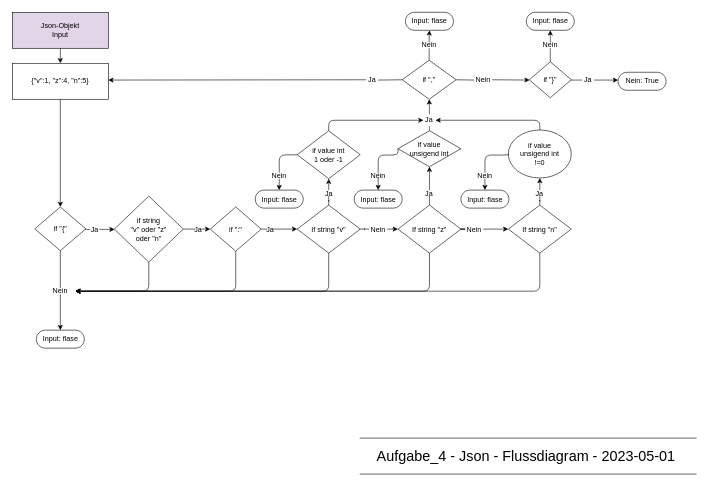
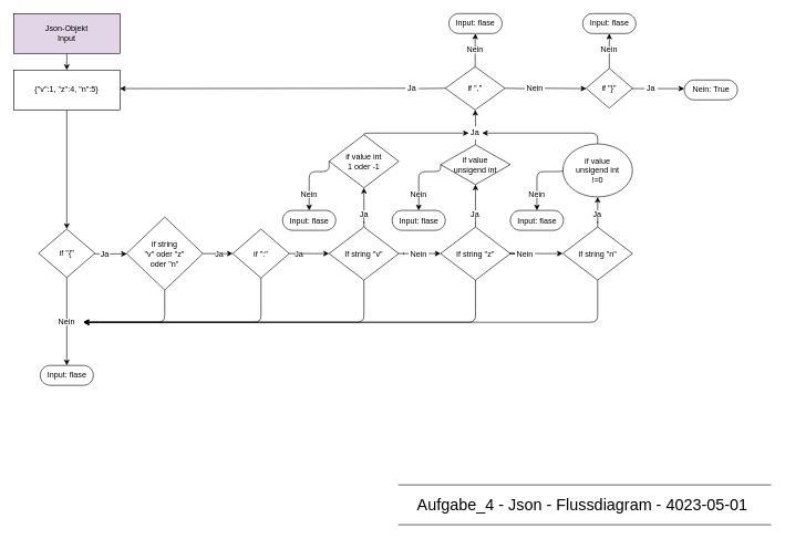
  <mxCell id="0" />
  <mxCell id="1" parent="0" />
  <mxCell id="2" value="" style="edgeStyle=none;html=1;" edge="1" parent="1" source="3" target="5"><mxGeometry relative="1" as="geometry" /></mxCell>
  <mxCell id="3" value="Json-Objekt&lt;br&gt;Input" style="rounded=0;whiteSpace=wrap;html=1;fillColor=#e1d5e7;" vertex="1" parent="1"><mxGeometry x="20" y="20" width="160" height="60" as="geometry" /></mxCell>
  <mxCell id="4" value="" style="edgeStyle=none;html=1;" edge="1" parent="1" source="5" target="13"><mxGeometry relative="1" as="geometry" /></mxCell>
  <mxCell id="5" value="&lt;div style=&quot;text-align: start;&quot;&gt;{&quot;v&quot;:1, &quot;z&quot;:4, &quot;n&quot;:5}&lt;/div&gt;" style="whiteSpace=wrap;html=1;rounded=0;" vertex="1" parent="1"><mxGeometry x="20" y="105" width="160" height="60" as="geometry" /></mxCell>
  <mxCell id="6" value="" style="edgeStyle=orthogonalEdgeStyle;html=1;startArrow=none;" edge="1" parent="1" source="40" target="31"><mxGeometry relative="1" as="geometry" /></mxCell>
  <mxCell id="7" value="" style="edgeStyle=orthogonalEdgeStyle;html=1;startArrow=none;" edge="1" parent="1" source="42" target="35"><mxGeometry relative="1" as="geometry" /></mxCell>
  <mxCell id="8" value="" style="edgeStyle=elbowEdgeStyle;elbow=vertical;html=1;entryX=1;entryY=0.5;entryDx=0;entryDy=0;" edge="1" parent="1" source="9" target="25"><mxGeometry relative="1" as="geometry"><mxPoint x="547.5" y="480" as="targetPoint" /><Array as="points"><mxPoint x="160" y="485" /><mxPoint x="150" y="490" /><mxPoint x="150" y="490" /><mxPoint x="140" y="485" /><mxPoint x="150" y="480" /><mxPoint x="140" y="485" /><mxPoint x="140" y="490" /><mxPoint x="390" y="485" /><mxPoint x="350" y="480" /></Array></mxGeometry></mxCell>
  <mxCell id="9" value="If string &quot;v&quot;" style="rhombus;whiteSpace=wrap;html=1;" vertex="1" parent="1"><mxGeometry x="495" y="341.5" width="105" height="80" as="geometry" /></mxCell>
  <mxCell id="10" value="Input: flase" style="html=1;dashed=0;whitespace=wrap;shape=mxgraph.dfd.start" vertex="1" parent="1"><mxGeometry x="60" y="550" width="80" height="30" as="geometry" /></mxCell>
  <mxCell id="11" value="" style="edgeStyle=none;html=1;startArrow=none;" edge="1" parent="1" source="25" target="10"><mxGeometry relative="1" as="geometry" /></mxCell>
  <mxCell id="12" value="" style="edgeStyle=elbowEdgeStyle;elbow=vertical;html=1;startArrow=none;" edge="1" parent="1" source="65" target="16"><mxGeometry relative="1" as="geometry" /></mxCell>
  <mxCell id="13" value="if &quot;{&quot;" style="rhombus;whiteSpace=wrap;html=1;" vertex="1" parent="1"><mxGeometry x="57.5" y="344.64" width="85" height="72.86" as="geometry" /></mxCell>
  <mxCell id="14" value="" style="edgeStyle=none;html=1;startArrow=none;" edge="1" parent="1" source="20" target="18"><mxGeometry relative="1" as="geometry" /></mxCell>
  <mxCell id="15" value="" style="edgeStyle=elbowEdgeStyle;elbow=vertical;html=1;entryX=1;entryY=0.5;entryDx=0;entryDy=0;" edge="1" parent="1" source="16" target="25"><mxGeometry relative="1" as="geometry"><mxPoint x="247.5" y="480" as="targetPoint" /><Array as="points"><mxPoint x="160" y="485" /><mxPoint x="248" y="490" /></Array></mxGeometry></mxCell>
  <mxCell id="16" value="if string&lt;br&gt;&quot;v&quot; oder &quot;z&quot;&lt;br&gt;oder &quot;n&quot;" style="rhombus;whiteSpace=wrap;html=1;" vertex="1" parent="1"><mxGeometry x="190" y="326.5" width="115" height="110" as="geometry" /></mxCell>
  <mxCell id="17" value="" style="edgeStyle=elbowEdgeStyle;elbow=vertical;html=1;entryX=1;entryY=0.5;entryDx=0;entryDy=0;" edge="1" parent="1" source="18" target="25"><mxGeometry relative="1" as="geometry"><mxPoint x="390" y="480" as="targetPoint" /><Array as="points"><mxPoint x="260" y="485" /></Array></mxGeometry></mxCell>
  <mxCell id="18" value="if &quot;:&quot;" style="rhombus;whiteSpace=wrap;html=1;" vertex="1" parent="1"><mxGeometry x="350" y="344.64" width="85" height="73.72" as="geometry" /></mxCell>
  <mxCell id="19" value="" style="edgeStyle=none;html=1;endArrow=none;exitX=1;exitY=0.5;exitDx=0;exitDy=0;" edge="1" parent="1" source="16" target="20"><mxGeometry relative="1" as="geometry"><mxPoint x="310" y="382" as="sourcePoint" /><mxPoint x="355" y="381.5" as="targetPoint" /></mxGeometry></mxCell>
  <mxCell id="20" value="Ja" style="text;html=1;strokeColor=none;fillColor=none;align=center;verticalAlign=middle;whiteSpace=wrap;rounded=0;" vertex="1" parent="1"><mxGeometry x="325" y="369" width="10" height="25" as="geometry" /></mxCell>
  <mxCell id="21" value="" style="edgeStyle=orthogonalEdgeStyle;html=1;endArrow=none;" edge="1" parent="1" source="18" target="23"><mxGeometry relative="1" as="geometry"><mxPoint x="425" y="381.5" as="sourcePoint" /><mxPoint x="455" y="381.5" as="targetPoint" /></mxGeometry></mxCell>
  <mxCell id="22" value="" style="edgeStyle=orthogonalEdgeStyle;html=1;" edge="1" parent="1" source="23" target="9"><mxGeometry relative="1" as="geometry" /></mxCell>
  <mxCell id="23" value="Ja" style="text;html=1;strokeColor=none;fillColor=none;align=center;verticalAlign=middle;whiteSpace=wrap;rounded=0;" vertex="1" parent="1"><mxGeometry x="445" y="366.5" width="10" height="30" as="geometry" /></mxCell>
  <mxCell id="24" value="" style="edgeStyle=none;html=1;endArrow=none;" edge="1" parent="1" source="13" target="25"><mxGeometry relative="1" as="geometry"><mxPoint x="105" y="280" as="sourcePoint" /><mxPoint x="105" y="540" as="targetPoint" /></mxGeometry></mxCell>
  <mxCell id="25" value="Nein" style="text;html=1;strokeColor=none;fillColor=none;align=center;verticalAlign=middle;whiteSpace=wrap;rounded=0;" vertex="1" parent="1"><mxGeometry x="75" y="480" width="50" height="10" as="geometry" /></mxCell>
  <mxCell id="26" value="" style="edgeStyle=elbowEdgeStyle;elbow=vertical;html=1;startArrow=none;" edge="1" parent="1" source="80" target="69"><mxGeometry relative="1" as="geometry" /></mxCell>
  <mxCell id="27" value="" style="edgeStyle=elbowEdgeStyle;elbow=vertical;html=1;exitX=1;exitY=0.5;exitDx=0;exitDy=0;startArrow=none;" edge="1" parent="1" source="78" target="72"><mxGeometry relative="1" as="geometry" /></mxCell>
  <mxCell id="28" value="if &quot;,&quot;" style="rhombus;whiteSpace=wrap;html=1;" vertex="1" parent="1"><mxGeometry x="670" y="100" width="90" height="65" as="geometry" /></mxCell>
  <mxCell id="29" style="edgeStyle=elbowEdgeStyle;elbow=vertical;html=1;exitX=0.5;exitY=1;exitDx=0;exitDy=0;entryX=0.5;entryY=0.5;entryDx=0;entryDy=-15;entryPerimeter=0;startArrow=none;" edge="1" parent="1" source="57" target="55"><mxGeometry relative="1" as="geometry"><Array as="points" /></mxGeometry></mxCell>
  <mxCell id="30" style="edgeStyle=elbowEdgeStyle;elbow=vertical;html=1;exitX=0.5;exitY=0;exitDx=0;exitDy=0;entryX=0;entryY=0.5;entryDx=0;entryDy=0;" edge="1" parent="1" source="31" target="84"><mxGeometry relative="1" as="geometry"><Array as="points"><mxPoint x="670" y="200" /></Array></mxGeometry></mxCell>
- <mxCell id="31" value="if value int&lt;br&gt;1 oder -1" style="rhombus;whiteSpace=wrap;html=1;" vertex="1" parent="1"><mxGeometry x="495" y="217.5" width="105" height="80" as="geometry" /></mxCell>
+ <mxCell id="31" value="if value int&lt;br&gt;1 oder -1" style="rhombus;whiteSpace=wrap;html=1;" vertex="1" parent="1"><mxGeometry x="495" y="202.5" width="105" height="80" as="geometry" /></mxCell>
  <mxCell id="32" value="" style="edgeStyle=orthogonalEdgeStyle;html=1;startArrow=none;" edge="1" parent="1" source="44" target="38"><mxGeometry relative="1" as="geometry" /></mxCell>
  <mxCell id="33" value="" style="edgeStyle=elbowEdgeStyle;html=1;elbow=vertical;startArrow=none;" edge="1" parent="1" source="52" target="47"><mxGeometry relative="1" as="geometry" /></mxCell>
  <mxCell id="34" value="" style="edgeStyle=elbowEdgeStyle;elbow=vertical;html=1;entryX=1;entryY=0.5;entryDx=0;entryDy=0;" edge="1" parent="1" source="35" target="25"><mxGeometry relative="1" as="geometry"><mxPoint x="715" y="480" as="targetPoint" /><Array as="points"><mxPoint x="150" y="485" /><mxPoint x="140" y="490" /></Array></mxGeometry></mxCell>
  <mxCell id="35" value="If string &quot;z&quot;" style="rhombus;whiteSpace=wrap;html=1;" vertex="1" parent="1"><mxGeometry x="662.96" y="341.5" width="105" height="80" as="geometry" /></mxCell>
  <mxCell id="36" value="" style="edgeStyle=orthogonalEdgeStyle;html=1;startArrow=none;" edge="1" parent="1" source="54" target="50"><mxGeometry relative="1" as="geometry" /></mxCell>
  <mxCell id="37" style="edgeStyle=elbowEdgeStyle;elbow=vertical;html=1;exitX=0.5;exitY=1;exitDx=0;exitDy=0;entryX=1;entryY=0.5;entryDx=0;entryDy=0;" edge="1" parent="1" source="38" target="25"><mxGeometry relative="1" as="geometry"><Array as="points"><mxPoint x="850" y="485" /></Array><mxPoint x="200" y="510" as="targetPoint" /></mxGeometry></mxCell>
  <mxCell id="38" value="If string &quot;n&quot;" style="rhombus;whiteSpace=wrap;html=1;" vertex="1" parent="1"><mxGeometry x="846.96" y="341.5" width="105" height="80" as="geometry" /></mxCell>
  <mxCell id="39" value="" style="edgeStyle=orthogonalEdgeStyle;html=1;endArrow=none;" edge="1" parent="1" source="9" target="40"><mxGeometry relative="1" as="geometry"><mxPoint x="542.5" y="197.5" as="sourcePoint" /><mxPoint x="542.5" y="160" as="targetPoint" /></mxGeometry></mxCell>
  <mxCell id="40" value="Ja" style="text;html=1;strokeColor=none;fillColor=none;align=center;verticalAlign=middle;whiteSpace=wrap;rounded=0;" vertex="1" parent="1"><mxGeometry x="542.5" y="316.5" width="10" height="10" as="geometry" /></mxCell>
  <mxCell id="41" value="" style="edgeStyle=orthogonalEdgeStyle;html=1;endArrow=none;" edge="1" parent="1" source="9" target="42"><mxGeometry relative="1" as="geometry"><mxPoint x="600" y="381.5" as="sourcePoint" /><mxPoint x="662.96" y="381.5" as="targetPoint" /></mxGeometry></mxCell>
  <mxCell id="42" value="Nein" style="text;html=1;strokeColor=none;fillColor=none;align=center;verticalAlign=middle;whiteSpace=wrap;rounded=0;" vertex="1" parent="1"><mxGeometry x="615" y="376.5" width="30" height="10" as="geometry" /></mxCell>
  <mxCell id="43" value="" style="edgeStyle=orthogonalEdgeStyle;html=1;endArrow=none;" edge="1" parent="1" source="35" target="44"><mxGeometry relative="1" as="geometry"><mxPoint x="767.96" y="381.5" as="sourcePoint" /><mxPoint x="825" y="381.5" as="targetPoint" /></mxGeometry></mxCell>
  <mxCell id="44" value="Nein" style="text;html=1;strokeColor=none;fillColor=none;align=center;verticalAlign=middle;whiteSpace=wrap;rounded=0;" vertex="1" parent="1"><mxGeometry x="775" y="376.5" width="30" height="10" as="geometry" /></mxCell>
  <mxCell id="45" style="edgeStyle=elbowEdgeStyle;elbow=vertical;html=1;entryX=0.5;entryY=0.5;entryDx=0;entryDy=-15;entryPerimeter=0;startArrow=none;exitX=0.5;exitY=1;exitDx=0;exitDy=0;" edge="1" parent="1" source="60" target="58"><mxGeometry relative="1" as="geometry"><mxPoint x="630" y="300" as="sourcePoint" /><Array as="points" /></mxGeometry></mxCell>
  <mxCell id="46" value="" style="edgeStyle=elbowEdgeStyle;elbow=vertical;html=1;startArrow=none;" edge="1" parent="1" source="84" target="28"><mxGeometry relative="1" as="geometry" /></mxCell>
  <mxCell id="47" value="if value &lt;br&gt;unsigend int" style="rhombus;whiteSpace=wrap;html=1;" vertex="1" parent="1"><mxGeometry x="662.96" y="217.5" width="105" height="60" as="geometry" /></mxCell>
  <mxCell id="48" style="edgeStyle=elbowEdgeStyle;elbow=vertical;html=1;exitX=0.5;exitY=1;exitDx=0;exitDy=0;startArrow=none;" edge="1" parent="1" source="63" target="61"><mxGeometry relative="1" as="geometry"><Array as="points" /></mxGeometry></mxCell>
  <mxCell id="49" style="edgeStyle=elbowEdgeStyle;elbow=vertical;html=1;exitX=0.5;exitY=0;exitDx=0;exitDy=0;entryX=1;entryY=0.5;entryDx=0;entryDy=0;" edge="1" parent="1" source="50" target="84"><mxGeometry relative="1" as="geometry"><Array as="points"><mxPoint x="740" y="200" /></Array></mxGeometry></mxCell>
  <mxCell id="50" value="if value&lt;br&gt;unsigend int&lt;br&gt;!=0" style="ellipse;whiteSpace=wrap;html=1;" vertex="1" parent="1"><mxGeometry x="846.96" y="216.25" width="105" height="80" as="geometry" /></mxCell>
  <mxCell id="51" value="" style="edgeStyle=elbowEdgeStyle;html=1;elbow=vertical;endArrow=none;" edge="1" parent="1" source="35" target="52"><mxGeometry relative="1" as="geometry"><mxPoint x="710.46" y="232.5" as="sourcePoint" /><mxPoint x="710.46" y="180" as="targetPoint" /></mxGeometry></mxCell>
  <mxCell id="52" value="Ja" style="text;html=1;strokeColor=none;fillColor=none;align=center;verticalAlign=middle;whiteSpace=wrap;rounded=0;" vertex="1" parent="1"><mxGeometry x="710.46" y="316.5" width="10" height="10" as="geometry" /></mxCell>
  <mxCell id="53" value="" style="edgeStyle=orthogonalEdgeStyle;html=1;endArrow=none;" edge="1" parent="1" source="38" target="54"><mxGeometry relative="1" as="geometry"><mxPoint x="872.5" y="232.5" as="sourcePoint" /><mxPoint x="872.5" y="180" as="targetPoint" /></mxGeometry></mxCell>
  <mxCell id="54" value="Ja" style="text;html=1;strokeColor=none;fillColor=none;align=center;verticalAlign=middle;whiteSpace=wrap;rounded=0;" vertex="1" parent="1"><mxGeometry x="894.46" y="316.5" width="10" height="10" as="geometry" /></mxCell>
  <mxCell id="55" value="Input: flase" style="html=1;dashed=0;whitespace=wrap;shape=mxgraph.dfd.start" vertex="1" parent="1"><mxGeometry x="425" y="316.5" width="80" height="30" as="geometry" /></mxCell>
  <mxCell id="56" value="" style="edgeStyle=elbowEdgeStyle;elbow=vertical;html=1;exitX=0;exitY=0.5;exitDx=0;exitDy=0;entryX=0.5;entryY=0;entryDx=0;entryDy=0;endArrow=none;" edge="1" parent="1" source="31" target="57"><mxGeometry relative="1" as="geometry"><mxPoint x="495" y="257.5" as="sourcePoint" /><mxPoint x="480" y="297.5" as="targetPoint" /><Array as="points"><mxPoint x="470" y="258" /></Array></mxGeometry></mxCell>
  <mxCell id="57" value="Nein" style="text;html=1;strokeColor=none;fillColor=none;align=center;verticalAlign=middle;whiteSpace=wrap;rounded=0;" vertex="1" parent="1"><mxGeometry x="450" y="287.5" width="30" height="10" as="geometry" /></mxCell>
  <mxCell id="58" value="Input: flase" style="html=1;dashed=0;whitespace=wrap;shape=mxgraph.dfd.start" vertex="1" parent="1"><mxGeometry x="590" y="316.5" width="80" height="30" as="geometry" /></mxCell>
  <mxCell id="59" value="" style="edgeStyle=elbowEdgeStyle;elbow=vertical;html=1;exitX=0;exitY=0.5;exitDx=0;exitDy=0;entryX=0.5;entryY=0;entryDx=0;entryDy=0;endArrow=none;" edge="1" parent="1" source="47" target="60"><mxGeometry relative="1" as="geometry"><mxPoint x="662.96" y="257.5" as="sourcePoint" /><mxPoint x="625" y="326.5" as="targetPoint" /><Array as="points"><mxPoint x="630" y="258" /></Array></mxGeometry></mxCell>
  <mxCell id="60" value="Nein" style="text;html=1;strokeColor=none;fillColor=none;align=center;verticalAlign=middle;whiteSpace=wrap;rounded=0;" vertex="1" parent="1"><mxGeometry x="615" y="288.75" width="30" height="7.5" as="geometry" /></mxCell>
  <mxCell id="61" value="Input: flase" style="html=1;dashed=0;whitespace=wrap;shape=mxgraph.dfd.start" vertex="1" parent="1"><mxGeometry x="767.96" y="316.5" width="80" height="30" as="geometry" /></mxCell>
  <mxCell id="62" value="" style="edgeStyle=elbowEdgeStyle;elbow=vertical;html=1;exitX=0;exitY=0.5;exitDx=0;exitDy=0;endArrow=none;" edge="1" parent="1" source="50" target="63"><mxGeometry relative="1" as="geometry"><mxPoint x="897.96" y="257.5" as="sourcePoint" /><mxPoint x="860" y="311.5" as="targetPoint" /><Array as="points"><mxPoint x="860" y="258" /></Array></mxGeometry></mxCell>
  <mxCell id="63" value="Nein" style="text;html=1;strokeColor=none;fillColor=none;align=center;verticalAlign=middle;whiteSpace=wrap;rounded=0;" vertex="1" parent="1"><mxGeometry x="792.96" y="287.5" width="30" height="10" as="geometry" /></mxCell>
  <mxCell id="64" value="" style="edgeStyle=elbowEdgeStyle;elbow=vertical;html=1;endArrow=none;" edge="1" parent="1" source="13" target="65"><mxGeometry relative="1" as="geometry"><mxPoint x="129.918" y="381.4" as="sourcePoint" /><mxPoint x="190.105" y="381.4" as="targetPoint" /></mxGeometry></mxCell>
  <mxCell id="65" value="Ja" style="text;html=1;strokeColor=none;fillColor=none;align=center;verticalAlign=middle;whiteSpace=wrap;rounded=0;" vertex="1" parent="1"><mxGeometry x="150" y="376.5" width="15" height="10" as="geometry" /></mxCell>
  <mxCell id="66" value="" style="edgeStyle=elbowEdgeStyle;elbow=vertical;html=1;exitX=0;exitY=0.5;exitDx=0;exitDy=0;entryX=1;entryY=0.5;entryDx=0;entryDy=0;endArrow=none;" edge="1" parent="1" source="28" target="68"><mxGeometry relative="1" as="geometry"><mxPoint x="647.96" y="120" as="sourcePoint" /><mxPoint x="180" y="140" as="targetPoint" /><Array as="points" /></mxGeometry></mxCell>
  <mxCell id="67" style="edgeStyle=elbowEdgeStyle;elbow=vertical;html=1;exitX=0;exitY=0.5;exitDx=0;exitDy=0;entryX=1;entryY=0.46;entryDx=0;entryDy=0;entryPerimeter=0;" edge="1" parent="1" source="68" target="5"><mxGeometry relative="1" as="geometry" /></mxCell>
  <mxCell id="68" value="Ja" style="text;html=1;strokeColor=none;fillColor=none;align=center;verticalAlign=middle;whiteSpace=wrap;rounded=0;" vertex="1" parent="1"><mxGeometry x="610" y="122.5" width="20" height="20" as="geometry" /></mxCell>
  <mxCell id="69" value="Input: flase" style="html=1;dashed=0;whitespace=wrap;shape=mxgraph.dfd.start" vertex="1" parent="1"><mxGeometry x="675.46" y="20" width="80" height="30" as="geometry" /></mxCell>
  <mxCell id="70" value="" style="edgeStyle=elbowEdgeStyle;elbow=vertical;html=1;startArrow=none;" edge="1" parent="1" source="82" target="73"><mxGeometry relative="1" as="geometry" /></mxCell>
  <mxCell id="71" value="" style="edgeStyle=elbowEdgeStyle;elbow=vertical;html=1;startArrow=none;" edge="1" parent="1" source="76" target="74"><mxGeometry relative="1" as="geometry" /></mxCell>
  <mxCell id="72" value="if &quot;}&quot;" style="rhombus;whiteSpace=wrap;html=1;" vertex="1" parent="1"><mxGeometry x="881.96" y="102.5" width="70" height="60" as="geometry" /></mxCell>
  <mxCell id="73" value="Input: flase" style="html=1;dashed=0;whitespace=wrap;shape=mxgraph.dfd.start" vertex="1" parent="1"><mxGeometry x="876.96" y="20" width="80" height="30" as="geometry" /></mxCell>
  <mxCell id="74" value="Nein: True" style="html=1;dashed=0;whitespace=wrap;shape=mxgraph.dfd.start" vertex="1" parent="1"><mxGeometry x="1030" y="120" width="80" height="30" as="geometry" /></mxCell>
  <mxCell id="75" value="" style="edgeStyle=elbowEdgeStyle;elbow=vertical;html=1;endArrow=none;" edge="1" parent="1" source="72" target="76"><mxGeometry relative="1" as="geometry"><mxPoint x="951.849" y="120.095" as="sourcePoint" /><mxPoint x="1010" y="120.095" as="targetPoint" /></mxGeometry></mxCell>
  <mxCell id="76" value="Ja" style="text;html=1;strokeColor=none;fillColor=none;align=center;verticalAlign=middle;whiteSpace=wrap;rounded=0;" vertex="1" parent="1"><mxGeometry x="970" y="122.5" width="20" height="20" as="geometry" /></mxCell>
  <mxCell id="77" value="" style="edgeStyle=elbowEdgeStyle;elbow=vertical;html=1;exitX=1;exitY=0.5;exitDx=0;exitDy=0;endArrow=none;" edge="1" parent="1" source="28" target="78"><mxGeometry relative="1" as="geometry"><mxPoint x="760" y="122.5" as="sourcePoint" /><mxPoint x="884.849" y="122.476" as="targetPoint" /></mxGeometry></mxCell>
  <mxCell id="78" value="Nein" style="text;html=1;strokeColor=none;fillColor=none;align=center;verticalAlign=middle;whiteSpace=wrap;rounded=0;" vertex="1" parent="1"><mxGeometry x="790" y="127.5" width="30" height="10" as="geometry" /></mxCell>
  <mxCell id="79" value="" style="edgeStyle=elbowEdgeStyle;elbow=vertical;html=1;endArrow=none;" edge="1" parent="1" source="28" target="80"><mxGeometry relative="1" as="geometry"><mxPoint x="715" y="90" as="sourcePoint" /><mxPoint x="715.46" y="50" as="targetPoint" /></mxGeometry></mxCell>
  <mxCell id="80" value="Nein" style="text;html=1;strokeColor=none;fillColor=none;align=center;verticalAlign=middle;whiteSpace=wrap;rounded=0;" vertex="1" parent="1"><mxGeometry x="700" y="70" width="30" height="10" as="geometry" /></mxCell>
  <mxCell id="81" value="" style="edgeStyle=elbowEdgeStyle;elbow=vertical;html=1;endArrow=none;" edge="1" parent="1" source="72" target="82"><mxGeometry relative="1" as="geometry"><mxPoint x="916.96" y="90" as="sourcePoint" /><mxPoint x="916.96" y="50" as="targetPoint" /></mxGeometry></mxCell>
  <mxCell id="82" value="Nein" style="text;html=1;strokeColor=none;fillColor=none;align=center;verticalAlign=middle;whiteSpace=wrap;rounded=0;" vertex="1" parent="1"><mxGeometry x="901.96" y="70" width="30" height="10" as="geometry" /></mxCell>
  <mxCell id="83" value="" style="edgeStyle=elbowEdgeStyle;elbow=vertical;html=1;endArrow=none;" edge="1" parent="1" source="47" target="84"><mxGeometry relative="1" as="geometry"><mxPoint x="715.46" y="217.5" as="sourcePoint" /><mxPoint x="715" y="165" as="targetPoint" /></mxGeometry></mxCell>
  <mxCell id="84" value="Ja" style="text;html=1;strokeColor=none;fillColor=none;align=center;verticalAlign=middle;whiteSpace=wrap;rounded=0;" vertex="1" parent="1"><mxGeometry x="705.46" y="190" width="20" height="20" as="geometry" /></mxCell>
- <mxCell id="85" value="&lt;font style=&quot;font-size: 24px;&quot;&gt;Aufgabe_4 - Json - Flussdiagram - 2023-05-01&amp;nbsp;&lt;/font&gt;" style="shape=partialRectangle;whiteSpace=wrap;html=1;left=0;right=0;fillColor=none;fontFamily=Helvetica;" vertex="1" parent="1"><mxGeometry x="600" y="730" width="560" height="60" as="geometry" /></mxCell>
+ <mxCell id="85" value="&lt;font style=&quot;font-size: 24px;&quot;&gt;Aufgabe_4 - Json - Flussdiagram - 4023-05-01&amp;nbsp;&lt;/font&gt;" style="shape=partialRectangle;whiteSpace=wrap;html=1;left=0;right=0;fillColor=none;fontFamily=Helvetica;" vertex="1" parent="1"><mxGeometry x="600" y="730" width="560" height="60" as="geometry" /></mxCell>
